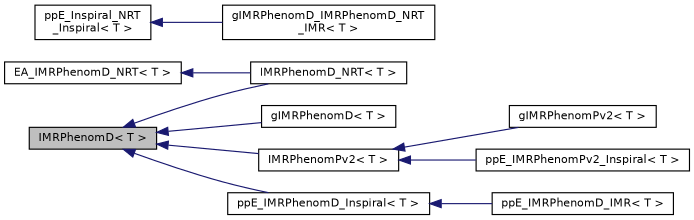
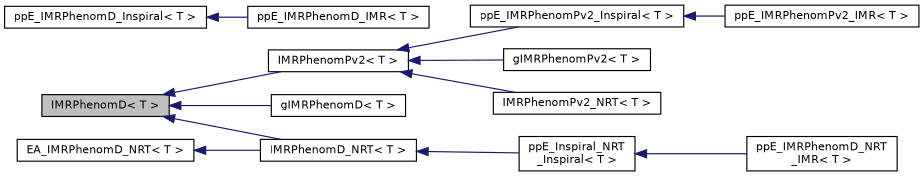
  digraph {
    rankdir=LR
    node [color=black fillcolor=white fontname=Helvetica fontsize=10 shape=record style=filled]
    edge [color=midnightblue dir=back fontname=Helvetica fontsize=10 labelfontname=Helvetica labelfontsize=10 style=solid]
    n1 [fillcolor=grey75 fontcolor=black height=0.2 label="IMRPhenomD\< T \>" width=0.4]
    n2 [height=0.2 label="gIMRPhenomD\< T \>" width=0.4]
    n3 [height=0.2 label="IMRPhenomD_NRT\< T \>" width=0.4]
    n4 [height=0.2 label="IMRPhenomPv2\< T \>" width=0.4]
    n5 [height=0.2 label="ppE_IMRPhenomD_Inspiral\< T \>" width=0.4]
    n6 [height=0.2 label="ppE_Inspiral_NRT\l_Inspiral\< T \>" width=0.4]
    n7 [height=0.2 label="gIMRPhenomPv2\< T \>" width=0.4]
+   n8 [height=0.2 label="IMRPhenomPv2_NRT\< T \>" width=0.4]
    n9 [height=0.2 label="ppE_IMRPhenomPv2_Inspiral\< T \>" width=0.4]
    n10 [height=0.2 label="ppE_IMRPhenomD_IMR\< T \>" width=0.4]
    n11 [height=0.2 label="EA_IMRPhenomD_NRT\< T \>" width=0.4]
-   n12 [height=0.2 label="gIMRPhenomD_IMRPhenomD_NRT\l_IMR\< T \>" width=0.4]
+   n12 [height=0.2 label="ppE_IMRPhenomD_NRT\l_IMR\< T \>" width=0.4]
+   n13 [height=0.2 label="ppE_IMRPhenomPv2_IMR\< T \>" width=0.4]
    n1 -> n2
    n1 -> n3
    n1 -> n4
-   n1 -> n5
+   n3 -> n6
    n4 -> n7
+   n4 -> n8
    n4 -> n9
    n5 -> n10
    n6 -> n12
+   n9 -> n13
    n11 -> n3
  }
